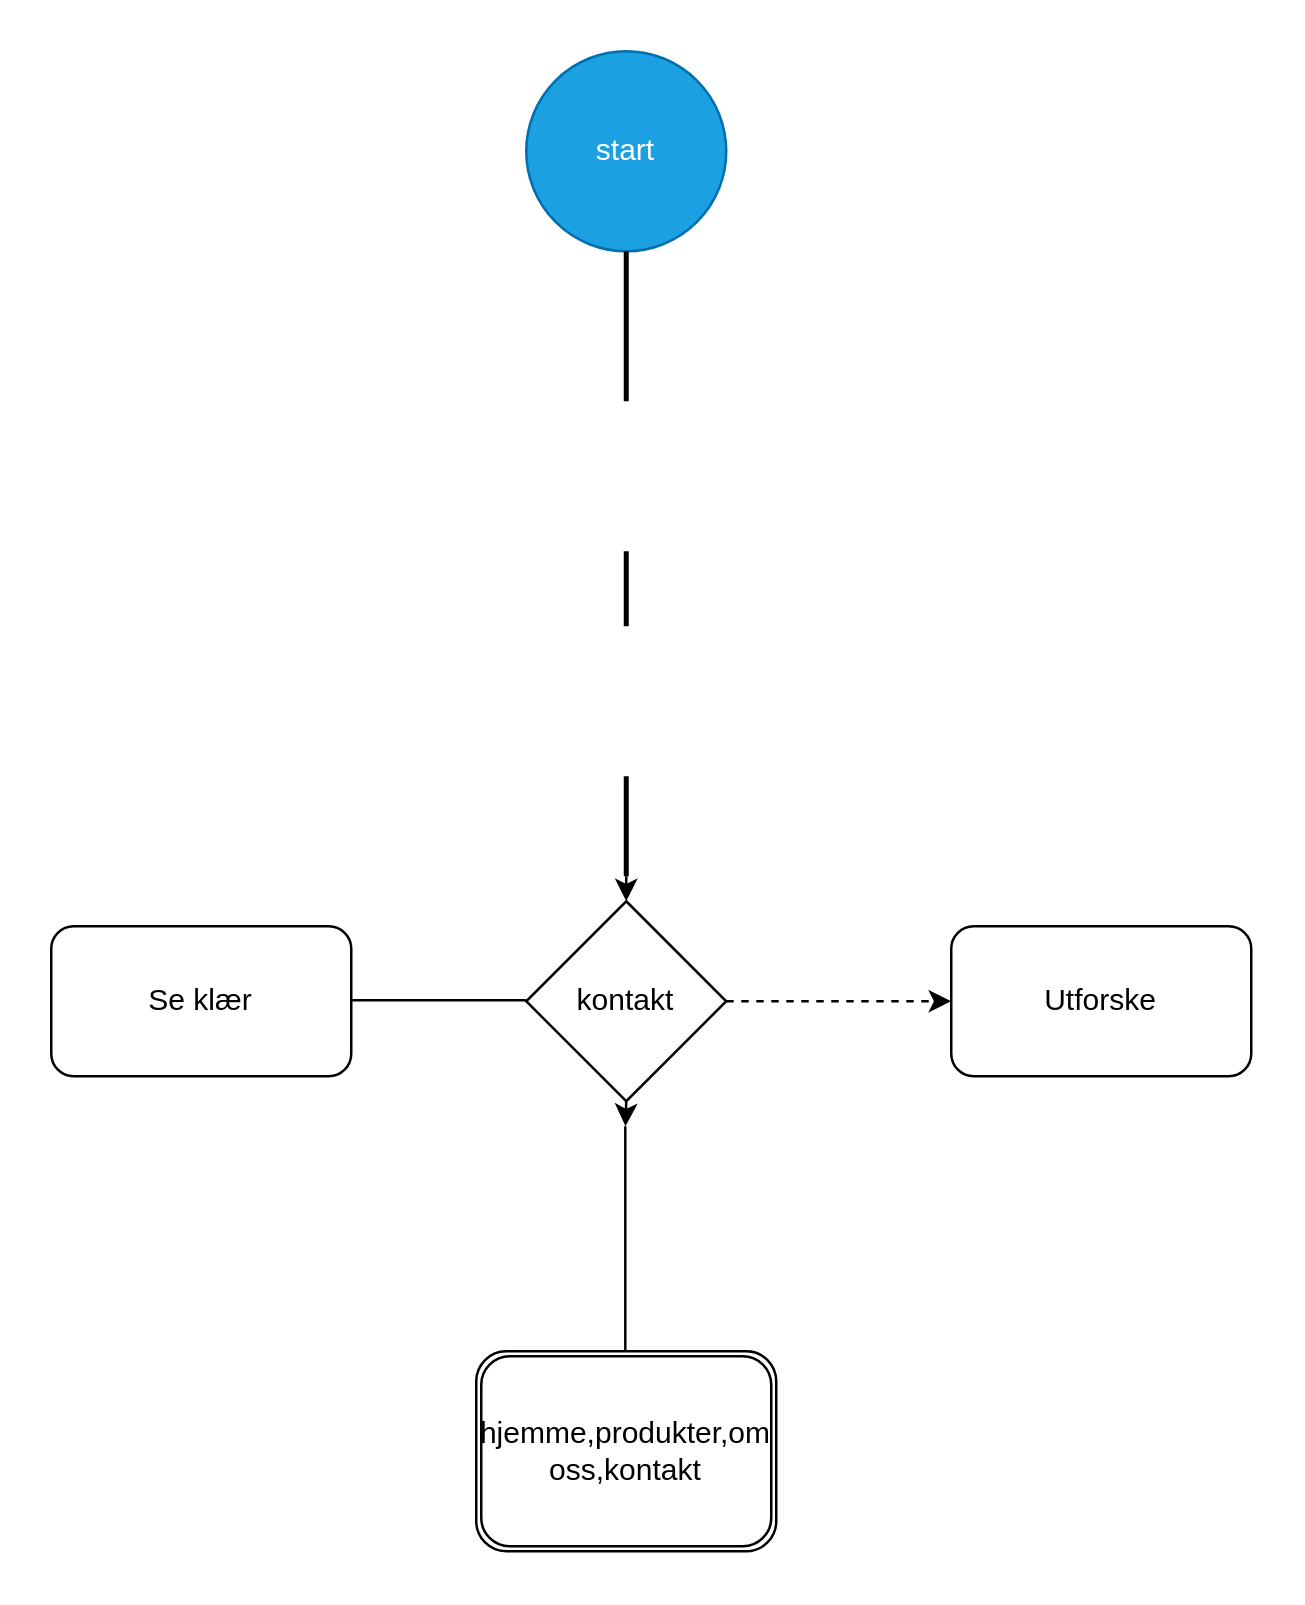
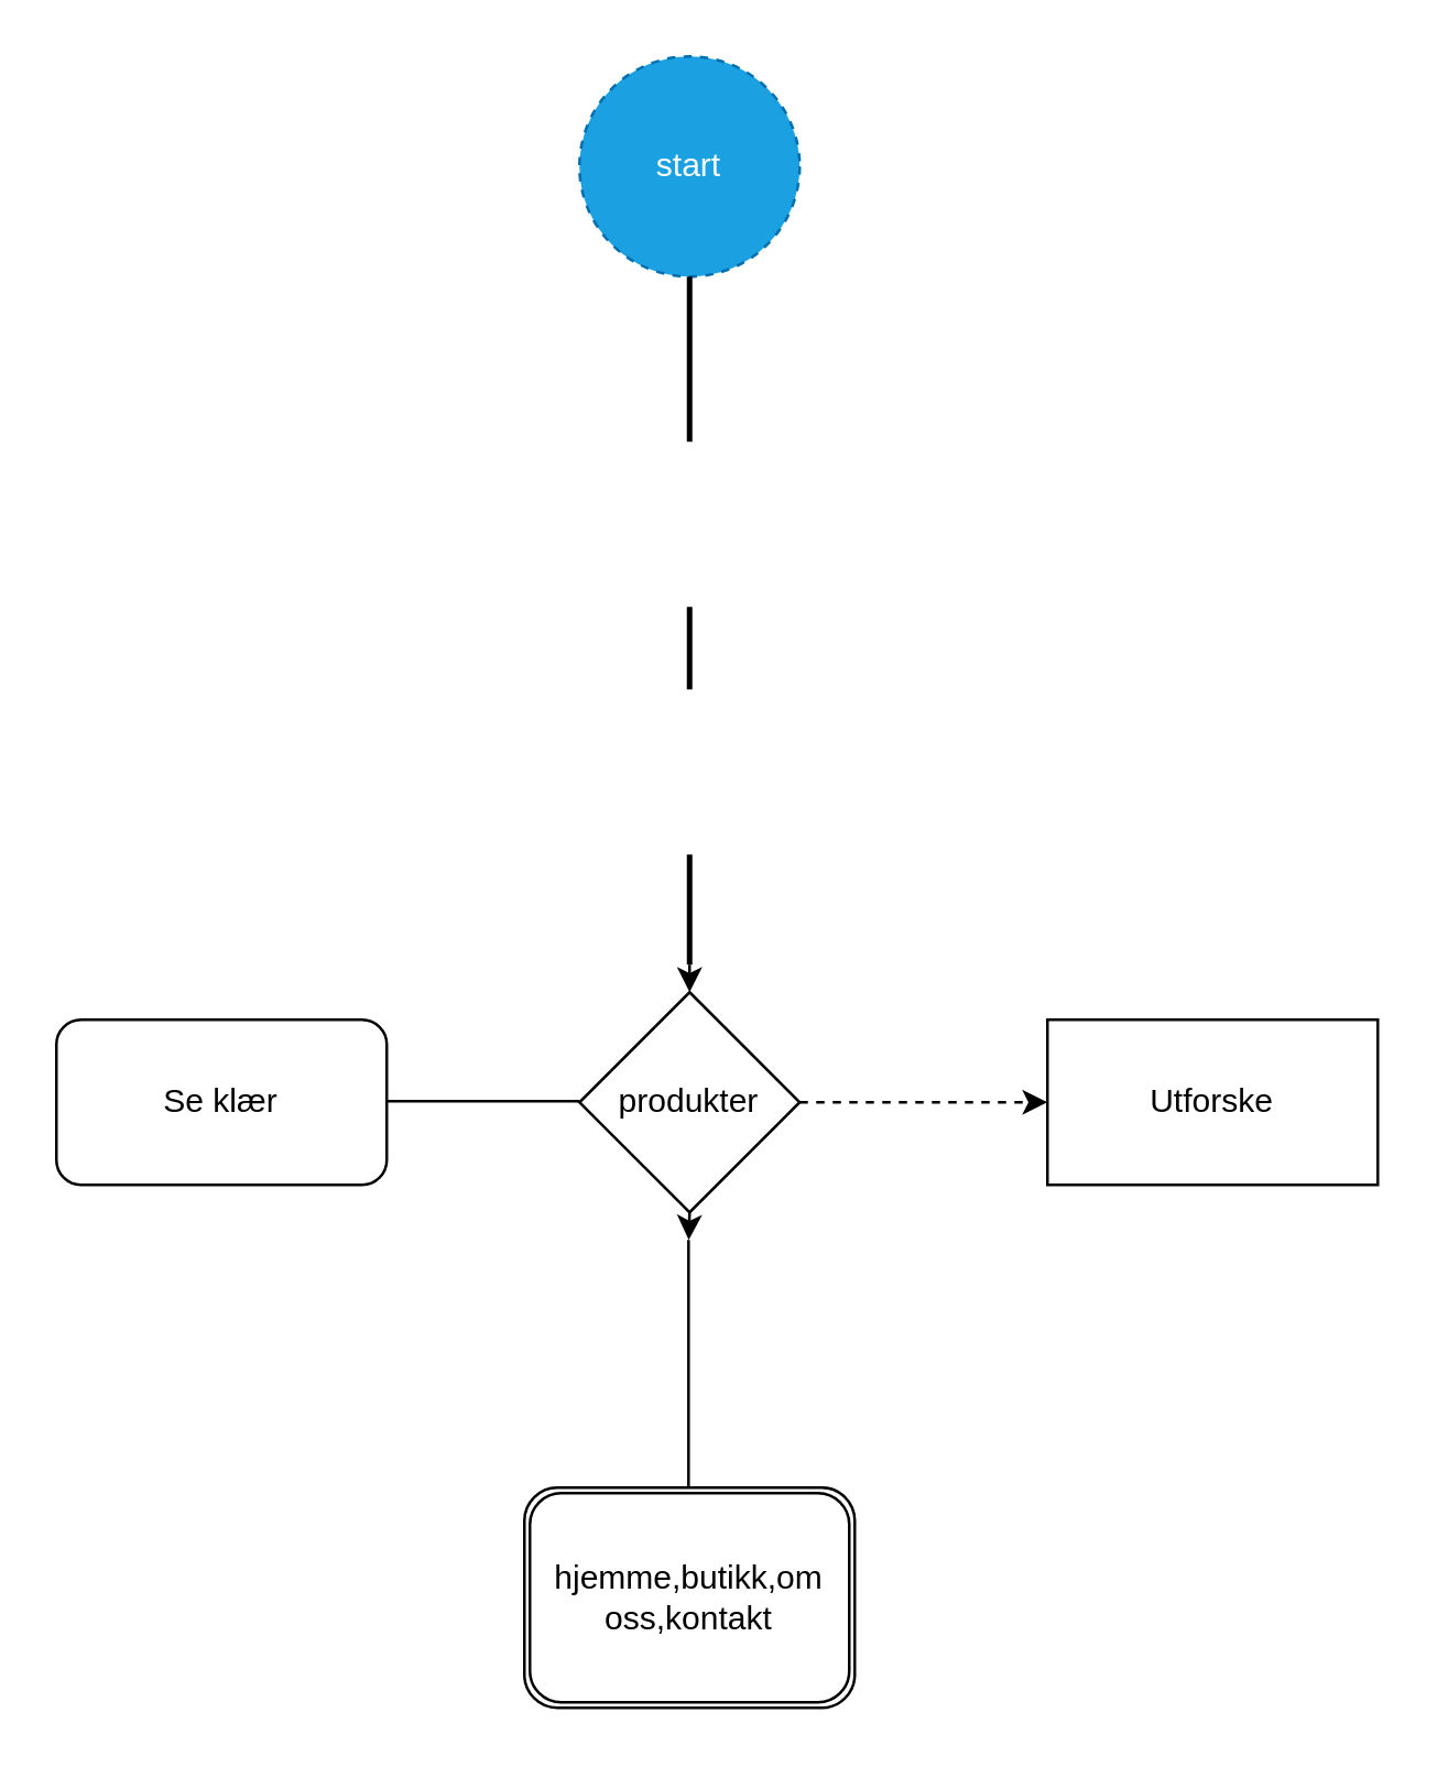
  <mxCell id="0" />
  <mxCell id="1" parent="0" />
- <mxCell id="2" value="start" style="ellipse;whiteSpace=wrap;html=1;aspect=fixed;fillColor=#1ba1e2;strokeColor=#006EAF;fontColor=#ffffff;" parent="1" vertex="1"><mxGeometry x="210" y="20" width="80" height="80" as="geometry" /></mxCell>
+ <mxCell id="2" value="start" style="ellipse;whiteSpace=wrap;html=1;aspect=fixed;fillColor=#1ba1e2;strokeColor=#006EAF;fontColor=#ffffff;dashed=1;" parent="1" vertex="1"><mxGeometry x="210" y="20" width="80" height="80" as="geometry" /></mxCell>
  <mxCell id="3" value="" style="endArrow=none;html=1;rounded=0;" parent="1" edge="1"><mxGeometry width="50" height="50" relative="1" as="geometry"><mxPoint x="140" y="399.62" as="sourcePoint" /><mxPoint x="210" y="399.62" as="targetPoint" /></mxGeometry></mxCell>
  <mxCell id="4" value="" style="edgeStyle=orthogonalEdgeStyle;rounded=0;orthogonalLoop=1;jettySize=auto;html=1;exitX=1;exitY=0.5;exitDx=0;exitDy=0;dashed=1;" parent="1" source="9" target="7" edge="1"><mxGeometry relative="1" as="geometry"><mxPoint x="310" y="310" as="sourcePoint" /></mxGeometry></mxCell>
  <mxCell id="5" value="" style="endArrow=none;html=1;rounded=0;" parent="1" edge="1"><mxGeometry width="50" height="50" relative="1" as="geometry"><mxPoint x="249.62" y="550" as="sourcePoint" /><mxPoint x="249.62" y="450" as="targetPoint" /><Array as="points"><mxPoint x="249.62" y="500" /></Array></mxGeometry></mxCell>
  <mxCell id="6" value="Se klær" style="rounded=1;whiteSpace=wrap;html=1;" parent="1" vertex="1"><mxGeometry x="20" y="370" width="120" height="60" as="geometry" /></mxCell>
- <mxCell id="7" value="Utforske" style="whiteSpace=wrap;html=1;rounded=1;" parent="1" vertex="1"><mxGeometry x="380" y="370" width="120" height="60" as="geometry" /></mxCell>
+ <mxCell id="7" value="Utforske" style="whiteSpace=wrap;html=1;rounded=0;" parent="1" vertex="1"><mxGeometry x="380" y="370" width="120" height="60" as="geometry" /></mxCell>
  <mxCell id="8" style="edgeStyle=orthogonalEdgeStyle;rounded=0;orthogonalLoop=1;jettySize=auto;html=1;exitX=0.5;exitY=1;exitDx=0;exitDy=0;" edge="1" parent="1" source="9"><mxGeometry relative="1" as="geometry"><mxPoint x="249.692" y="450" as="targetPoint" /></mxGeometry></mxCell>
- <mxCell id="9" value="kontakt" style="rhombus;whiteSpace=wrap;html=1;" parent="1" vertex="1"><mxGeometry x="210" y="360" width="80" height="80" as="geometry" /></mxCell>
+ <mxCell id="9" value="produkter" style="rhombus;whiteSpace=wrap;html=1;" parent="1" vertex="1"><mxGeometry x="210" y="360" width="80" height="80" as="geometry" /></mxCell>
  <mxCell id="10" value="" style="line;strokeWidth=2;direction=south;html=1;" vertex="1" parent="1"><mxGeometry x="245" y="100" width="10" height="60" as="geometry" /></mxCell>
- <mxCell id="11" value="hjemme,produkter,om oss,kontakt&lt;br&gt;" style="shape=ext;double=1;rounded=1;whiteSpace=wrap;html=1;" vertex="1" parent="1"><mxGeometry x="190" y="540" width="120" height="80" as="geometry" /></mxCell>
+ <mxCell id="11" value="hjemme,butikk,om oss,kontakt&lt;br&gt;" style="shape=ext;double=1;rounded=1;whiteSpace=wrap;html=1;" vertex="1" parent="1"><mxGeometry x="190" y="540" width="120" height="80" as="geometry" /></mxCell>
  <mxCell id="12" value="" style="line;strokeWidth=2;direction=south;html=1;" vertex="1" parent="1"><mxGeometry x="245" y="220" width="10" height="30" as="geometry" /></mxCell>
  <mxCell id="13" style="edgeStyle=orthogonalEdgeStyle;rounded=0;orthogonalLoop=1;jettySize=auto;html=1;exitX=1;exitY=0.5;exitDx=0;exitDy=0;exitPerimeter=0;entryX=0.5;entryY=0;entryDx=0;entryDy=0;" edge="1" parent="1" source="14" target="9"><mxGeometry relative="1" as="geometry" /></mxCell>
  <mxCell id="14" value="" style="line;strokeWidth=2;direction=south;html=1;" vertex="1" parent="1"><mxGeometry x="245" y="310" width="10" height="40" as="geometry" /></mxCell>
